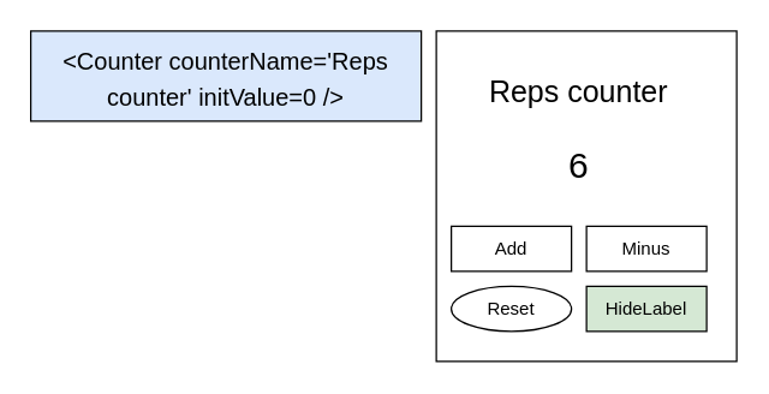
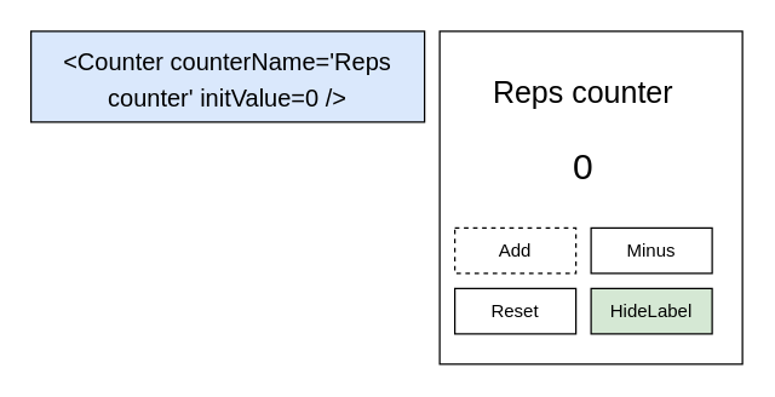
  <mxCell id="0" />
  <mxCell id="1" parent="0" />
  <mxCell id="2" value="" style="rounded=0;whiteSpace=wrap;html=1;" vertex="1" parent="1"><mxGeometry x="290" y="20" width="200" height="220" as="geometry" /></mxCell>
- <mxCell id="3" value="Add" style="rounded=0;whiteSpace=wrap;html=1;" vertex="1" parent="1"><mxGeometry x="300" y="150" width="80" height="30" as="geometry" /></mxCell>
+ <mxCell id="3" value="Add" style="rounded=0;whiteSpace=wrap;html=1;dashed=1;" vertex="1" parent="1"><mxGeometry x="300" y="150" width="80" height="30" as="geometry" /></mxCell>
  <mxCell id="4" value="Minus" style="rounded=0;whiteSpace=wrap;html=1;" vertex="1" parent="1"><mxGeometry x="390" y="150" width="80" height="30" as="geometry" /></mxCell>
- <mxCell id="5" value="Reset" style="ellipse;whiteSpace=wrap;html=1;" vertex="1" parent="1"><mxGeometry x="300" y="190" width="80" height="30" as="geometry" /></mxCell>
- <mxCell id="6" value="6" style="text;html=1;strokeColor=none;fillColor=none;align=center;verticalAlign=middle;whiteSpace=wrap;rounded=0;fontSize=24;" vertex="1" parent="1"><mxGeometry x="340" y="90" width="90" height="40" as="geometry" /></mxCell>
+ <mxCell id="5" value="Reset" style="rounded=0;whiteSpace=wrap;html=1;" vertex="1" parent="1"><mxGeometry x="300" y="190" width="80" height="30" as="geometry" /></mxCell>
+ <mxCell id="6" value="0" style="text;html=1;strokeColor=none;fillColor=none;align=center;verticalAlign=middle;whiteSpace=wrap;rounded=0;fontSize=24;" vertex="1" parent="1"><mxGeometry x="340" y="90" width="90" height="40" as="geometry" /></mxCell>
  <mxCell id="7" value="Reps counter" style="text;html=1;strokeColor=none;fillColor=none;align=center;verticalAlign=middle;whiteSpace=wrap;rounded=0;fontSize=20;" vertex="1" parent="1"><mxGeometry x="310" y="40" width="150" height="40" as="geometry" /></mxCell>
  <mxCell id="8" value="HideLabel" style="rounded=0;whiteSpace=wrap;html=1;fillColor=#d5e8d4;" vertex="1" parent="1"><mxGeometry x="390" y="190" width="80" height="30" as="geometry" /></mxCell>
  <mxCell id="9" value="&lt;font style=&quot;font-size: 16px&quot;&gt;&amp;lt;Counter counterName='Reps counter' initValue=0 /&amp;gt;&lt;/font&gt;" style="rounded=0;whiteSpace=wrap;html=1;fontSize=20;fillColor=#dae8fc;" vertex="1" parent="1"><mxGeometry x="20" y="20" width="260" height="60" as="geometry" /></mxCell>
